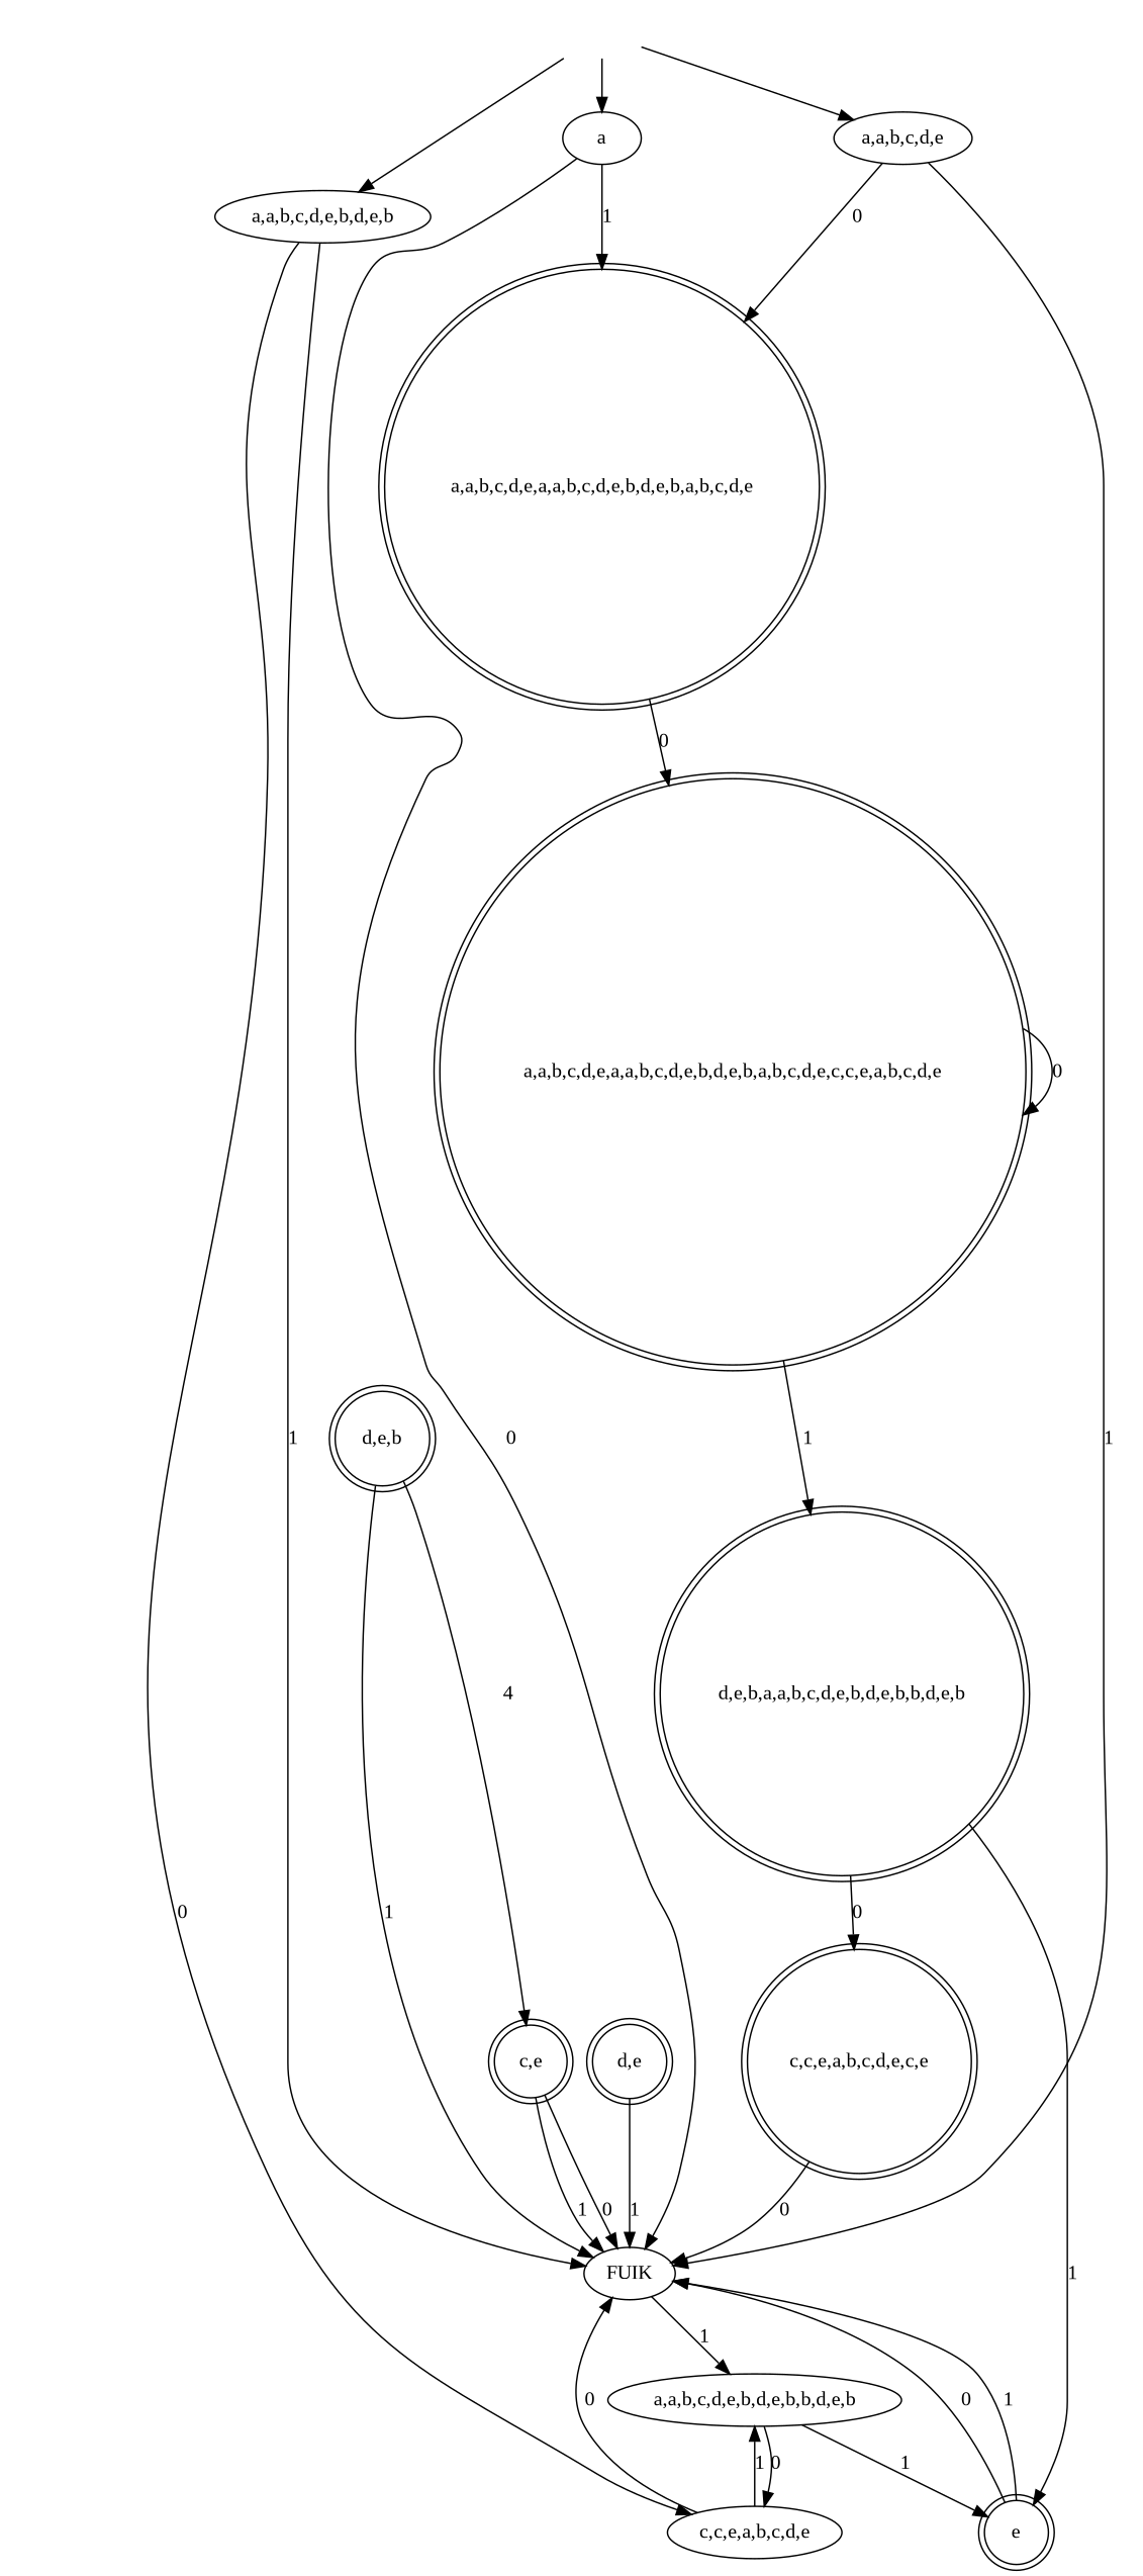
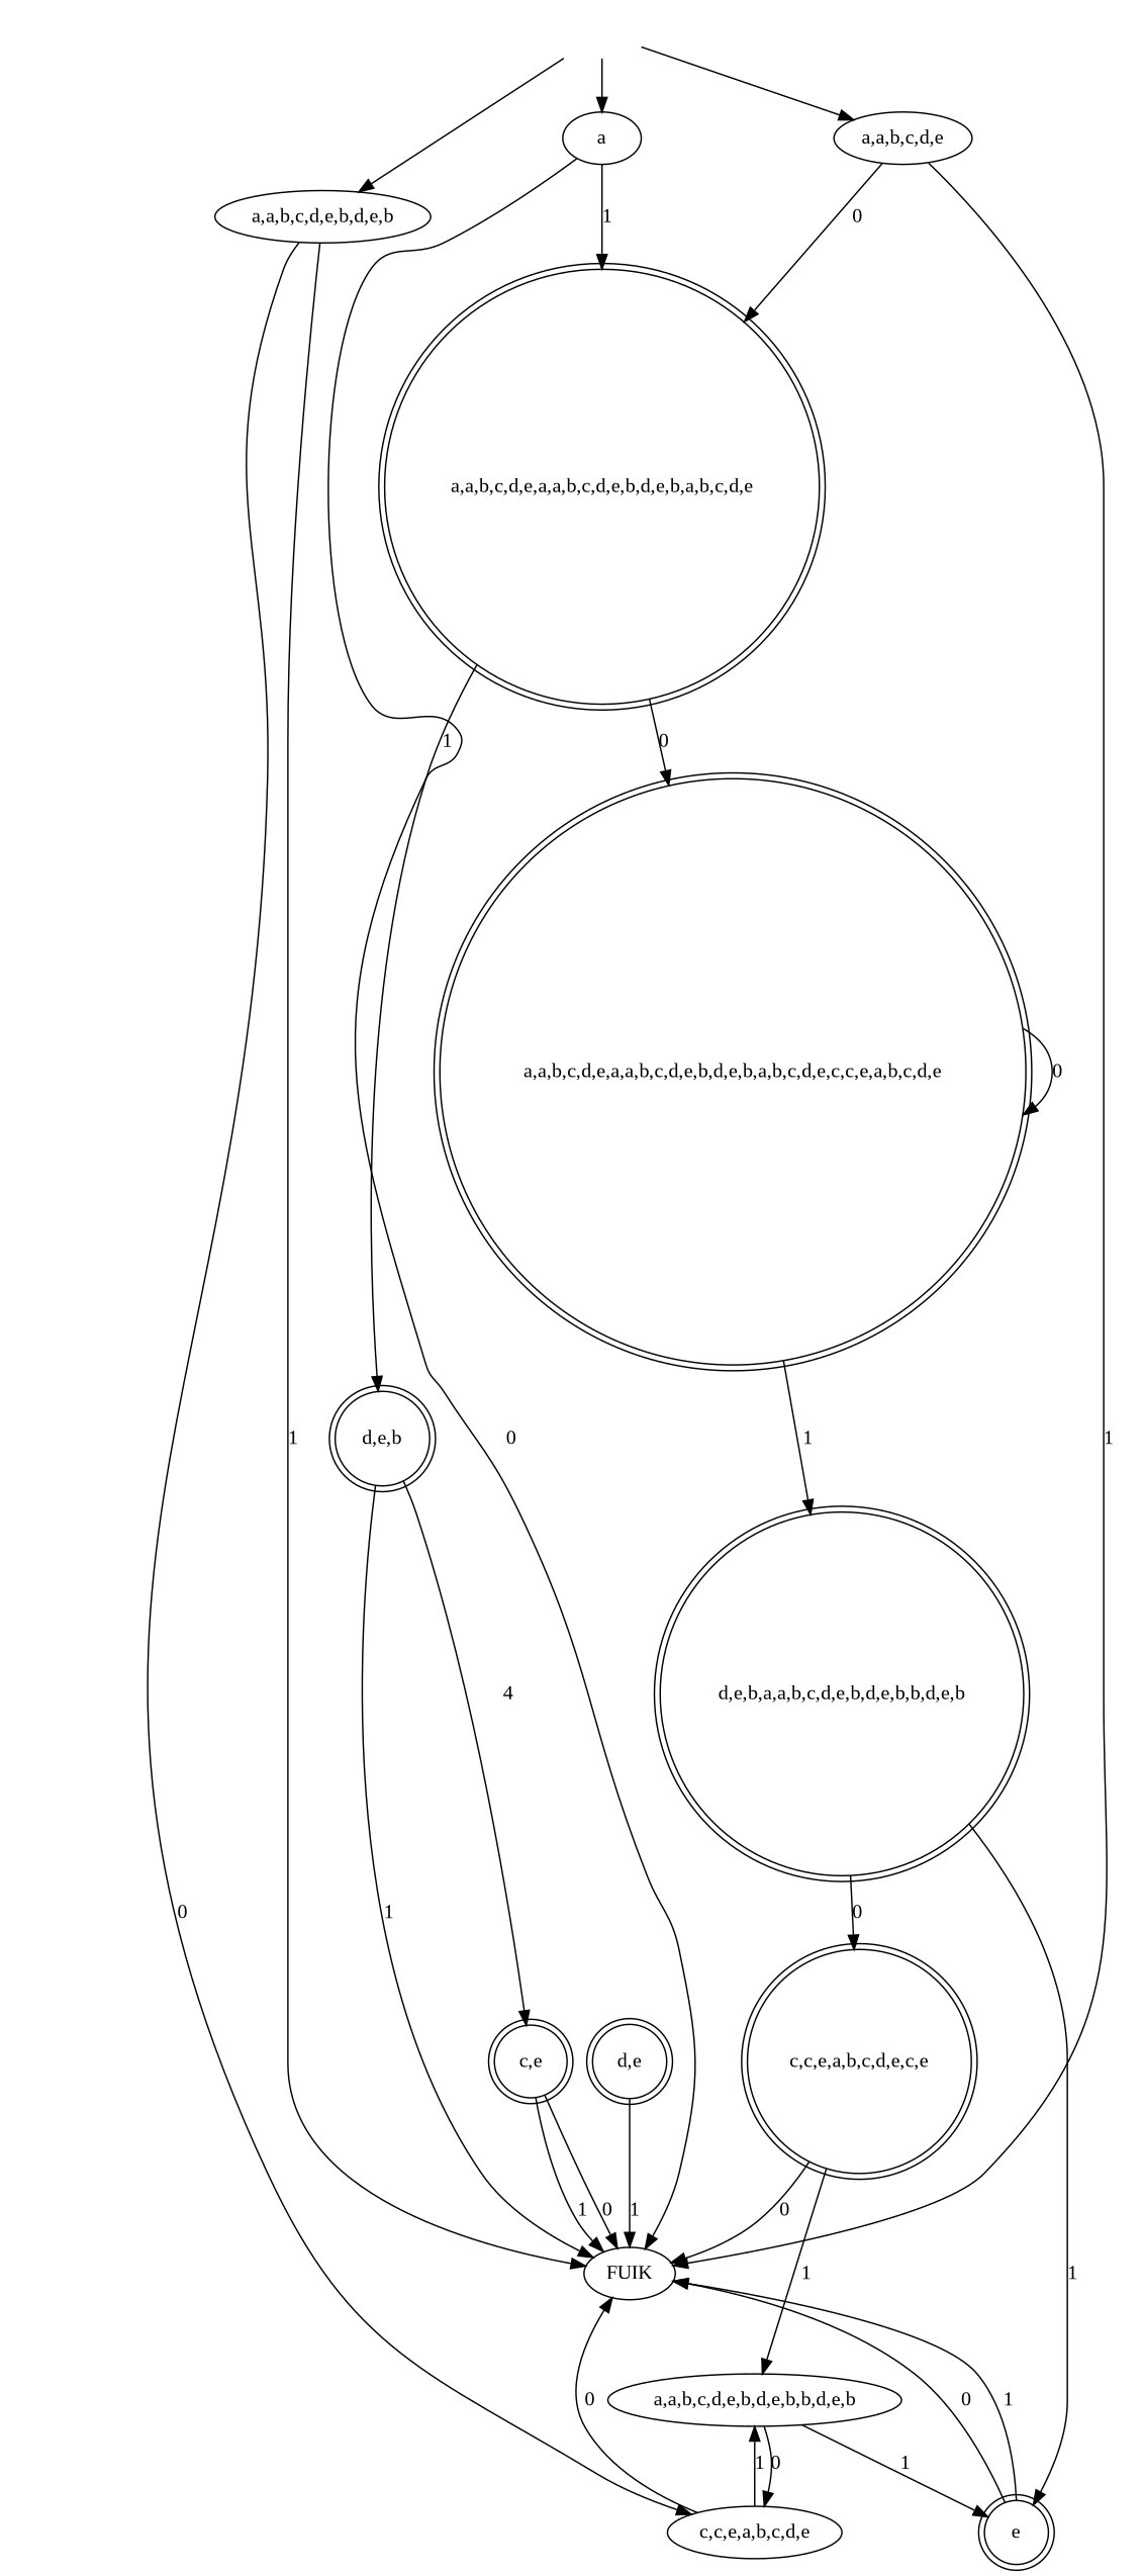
  digraph {
    fontname="Liberation Serif"
    node [fontname="Liberation Serif" shape=doublecircle]
    edge [fontname="Liberation Serif" weight=1]
    "" [shape=none]
    a [shape=""]
    "a,a,b,c,d,e" [shape=""]
    "a,a,b,c,d,e,b,d,e,b" [shape=""]
    "a,a,b,c,d,e,a,a,b,c,d,e,b,d,e,b,a,b,c,d,e"
    FUIK [shape=""]
    "c,c,e,a,b,c,d,e" [shape=""]
    "a,a,b,c,d,e,a,a,b,c,d,e,b,d,e,b,a,b,c,d,e,c,c,e,a,b,c,d,e"
    "d,e,b"
    "d,e,b,a,a,b,c,d,e,b,d,e,b,b,d,e,b"
    "c,e"
    "c,c,e,a,b,c,d,e,c,e"
    e
    "a,a,b,c,d,e,b,d,e,b,b,d,e,b" [shape=""]
    "d,e"
    "" -> a [weight=""]
    "" -> "a,a,b,c,d,e" [weight=""]
    "" -> "a,a,b,c,d,e,b,d,e,b" [weight=""]
    a -> "a,a,b,c,d,e,a,a,b,c,d,e,b,d,e,b,a,b,c,d,e" [label=1]
    a -> FUIK [label=0 weight=0]
    "a,a,b,c,d,e" -> "a,a,b,c,d,e,a,a,b,c,d,e,b,d,e,b,a,b,c,d,e" [label=0 weight=0]
    "a,a,b,c,d,e" -> FUIK [label=1]
    "a,a,b,c,d,e,b,d,e,b" -> FUIK [label=1]
    "a,a,b,c,d,e,b,d,e,b" -> "c,c,e,a,b,c,d,e" [label=0 weight=0]
    "a,a,b,c,d,e,a,a,b,c,d,e,b,d,e,b,a,b,c,d,e" -> "a,a,b,c,d,e,a,a,b,c,d,e,b,d,e,b,a,b,c,d,e,c,c,e,a,b,c,d,e" [label=0 weight=0]
+   "a,a,b,c,d,e,a,a,b,c,d,e,b,d,e,b,a,b,c,d,e" -> "d,e,b" [label=1]
    "c,c,e,a,b,c,d,e" -> FUIK [label=0 weight=0]
    "c,c,e,a,b,c,d,e" -> "a,a,b,c,d,e,b,d,e,b,b,d,e,b" [label=1]
    "a,a,b,c,d,e,a,a,b,c,d,e,b,d,e,b,a,b,c,d,e,c,c,e,a,b,c,d,e" -> "a,a,b,c,d,e,a,a,b,c,d,e,b,d,e,b,a,b,c,d,e,c,c,e,a,b,c,d,e" [label=0 weight=0]
    "a,a,b,c,d,e,a,a,b,c,d,e,b,d,e,b,a,b,c,d,e,c,c,e,a,b,c,d,e" -> "d,e,b,a,a,b,c,d,e,b,d,e,b,b,d,e,b" [label=1]
    "d,e,b" -> FUIK [label=1]
    "d,e,b" -> "c,e" [label=4 weight=0]
    "d,e,b,a,a,b,c,d,e,b,d,e,b,b,d,e,b" -> "c,c,e,a,b,c,d,e,c,e" [label=0 weight=0]
    "d,e,b,a,a,b,c,d,e,b,d,e,b,b,d,e,b" -> e [label=1]
    "c,e" -> FUIK [label=0 weight=0]
    "c,e" -> FUIK [label=1]
    "c,c,e,a,b,c,d,e,c,e" -> FUIK [label=0 weight=0]
-   FUIK -> "a,a,b,c,d,e,b,d,e,b,b,d,e,b" [label=1]
+   "c,c,e,a,b,c,d,e,c,e" -> "a,a,b,c,d,e,b,d,e,b,b,d,e,b" [label=1]
    e -> FUIK [label=0 weight=0]
    e -> FUIK [label=1]
    "a,a,b,c,d,e,b,d,e,b,b,d,e,b" -> "c,c,e,a,b,c,d,e" [label=0 weight=0]
    "a,a,b,c,d,e,b,d,e,b,b,d,e,b" -> e [label=1]
    "d,e" -> FUIK [label=1]
  }
